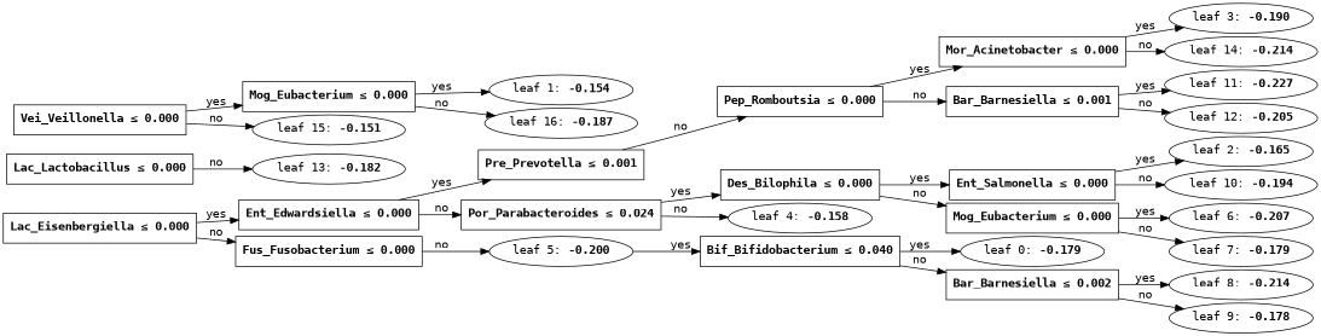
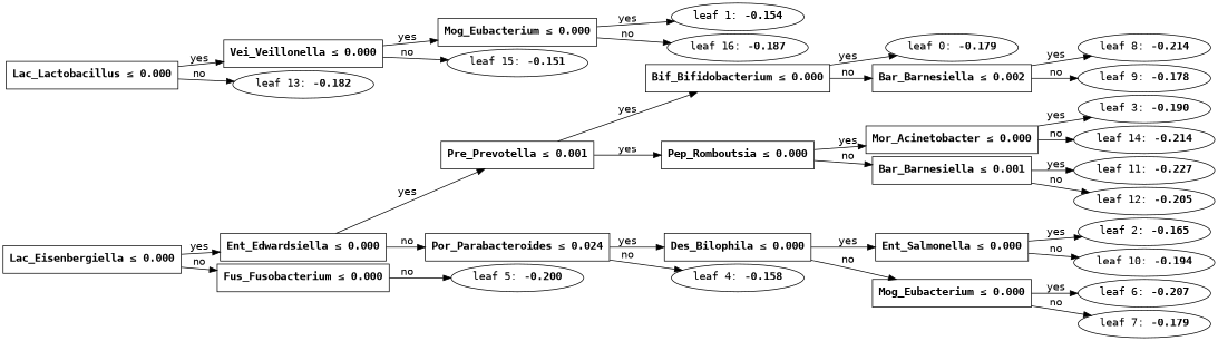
  digraph {
    fontname="DejaVu Sans Mono"
    nodesep=0.05
    rankdir=LR
    ranksep=0.3
    node [fontname="DejaVu Sans Mono"]
    edge [fontname="DejaVu Sans Mono"]
    n1 [fillcolor=white label=<<B>Lac_Eisenbergiella</B> &#8804; <B>0.000</B>> shape=rectangle]
    n2 [fillcolor=white label=<<B>Ent_Edwardsiella</B> &#8804; <B>0.000</B>> shape=rectangle]
    n3 [fillcolor=white label=<<B>Fus_Fusobacterium</B> &#8804; <B>0.000</B>> shape=rectangle]
    n4 [fillcolor=white label=<<B>Pre_Prevotella</B> &#8804; <B>0.001</B>> shape=rectangle]
    n5 [fillcolor=white label=<<B>Por_Parabacteroides</B> &#8804; <B>0.024</B>> shape=rectangle]
    n6 [label=<leaf 5: <B>-0.200</B>>]
-   n7 [fillcolor=white label=<<B>Bif_Bifidobacterium</B> &#8804; <B>0.040</B>> shape=rectangle]
+   n7 [fillcolor=white label=<<B>Bif_Bifidobacterium</B> &#8804; <B>0.000</B>> shape=rectangle]
    n8 [fillcolor=white label=<<B>Pep_Romboutsia</B> &#8804; <B>0.000</B>> shape=rectangle]
    n9 [fillcolor=white label=<<B>Des_Bilophila</B> &#8804; <B>0.000</B>> shape=rectangle]
    n10 [label=<leaf 4: <B>-0.158</B>>]
    n11 [label=<leaf 0: <B>-0.179</B>>]
    n12 [fillcolor=white label=<<B>Bar_Barnesiella</B> &#8804; <B>0.002</B>> shape=rectangle]
    n13 [fillcolor=white label=<<B>Mor_Acinetobacter</B> &#8804; <B>0.000</B>> shape=rectangle]
    n14 [fillcolor=white label=<<B>Bar_Barnesiella</B> &#8804; <B>0.001</B>> shape=rectangle]
    n15 [label=<leaf 8: <B>-0.214</B>>]
    n16 [label=<leaf 9: <B>-0.178</B>>]
    n17 [label=<leaf 3: <B>-0.190</B>>]
    n18 [label=<leaf 14: <B>-0.214</B>>]
    n19 [label=<leaf 11: <B>-0.227</B>>]
    n20 [label=<leaf 12: <B>-0.205</B>>]
    n21 [fillcolor=white label=<<B>Ent_Salmonella</B> &#8804; <B>0.000</B>> shape=rectangle]
    n22 [fillcolor=white label=<<B>Mog_Eubacterium</B> &#8804; <B>0.000</B>> shape=rectangle]
    n23 [label=<leaf 2: <B>-0.165</B>>]
    n24 [label=<leaf 10: <B>-0.194</B>>]
    n25 [label=<leaf 6: <B>-0.207</B>>]
    n26 [label=<leaf 7: <B>-0.179</B>>]
    n27 [fillcolor=white label=<<B>Lac_Lactobacillus</B> &#8804; <B>0.000</B>> shape=rectangle]
    n28 [fillcolor=white label=<<B>Vei_Veillonella</B> &#8804; <B>0.000</B>> shape=rectangle]
    n29 [label=<leaf 13: <B>-0.182</B>>]
    n30 [fillcolor=white label=<<B>Mog_Eubacterium</B> &#8804; <B>0.000</B>> shape=rectangle]
    n31 [label=<leaf 15: <B>-0.151</B>>]
    n32 [label=<leaf 1: <B>-0.154</B>>]
    n33 [label=<leaf 16: <B>-0.187</B>>]
    n1 -> n2 [label=yes]
    n1 -> n3 [label=no]
    n2 -> n4 [label=yes]
    n2 -> n5 [label=no]
    n3 -> n6 [label=no]
-   n6 -> n7 [label=yes]
-   n4 -> n8 [label=no]
+   n4 -> n7 [label=yes]
+   n4 -> n8 [label=yes]
    n5 -> n9 [label=yes]
    n5 -> n10 [label=no]
    n7 -> n11 [label=yes]
    n7 -> n12 [label=no]
    n8 -> n13 [label=yes]
    n8 -> n14 [label=no]
    n9 -> n21 [label=yes]
    n9 -> n22 [label=no]
    n12 -> n15 [label=yes]
    n12 -> n16 [label=no]
    n13 -> n17 [label=yes]
    n13 -> n18 [label=no]
    n14 -> n19 [label=yes]
    n14 -> n20 [label=no]
    n21 -> n23 [label=yes]
    n21 -> n24 [label=no]
    n22 -> n25 [label=yes]
    n22 -> n26 [label=no]
+   n27 -> n28 [label=yes]
    n27 -> n29 [label=no]
    n28 -> n30 [label=yes]
    n28 -> n31 [label=no]
    n30 -> n32 [label=yes]
    n30 -> n33 [label=no]
  }
